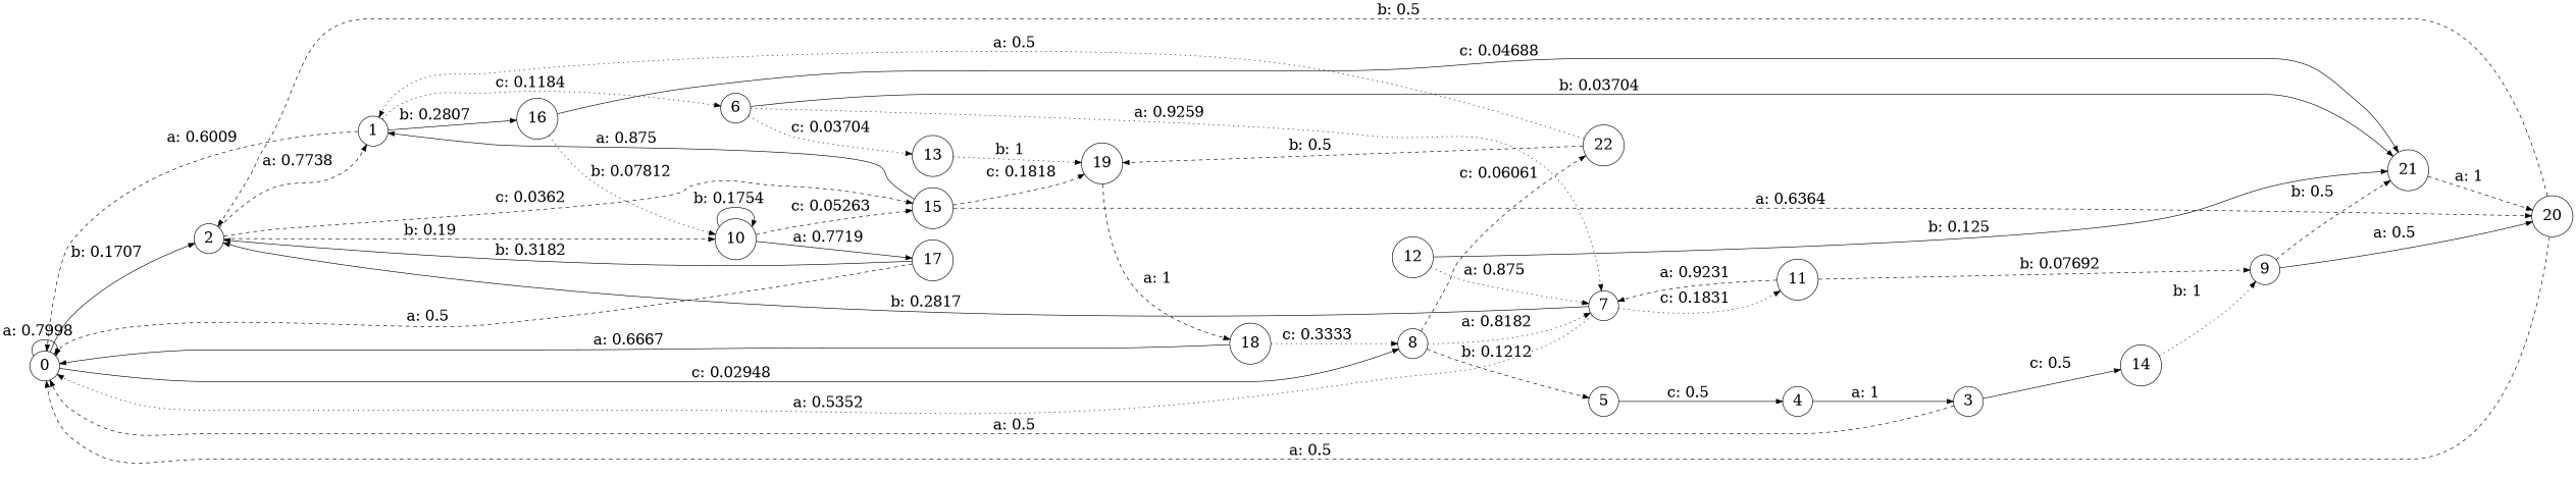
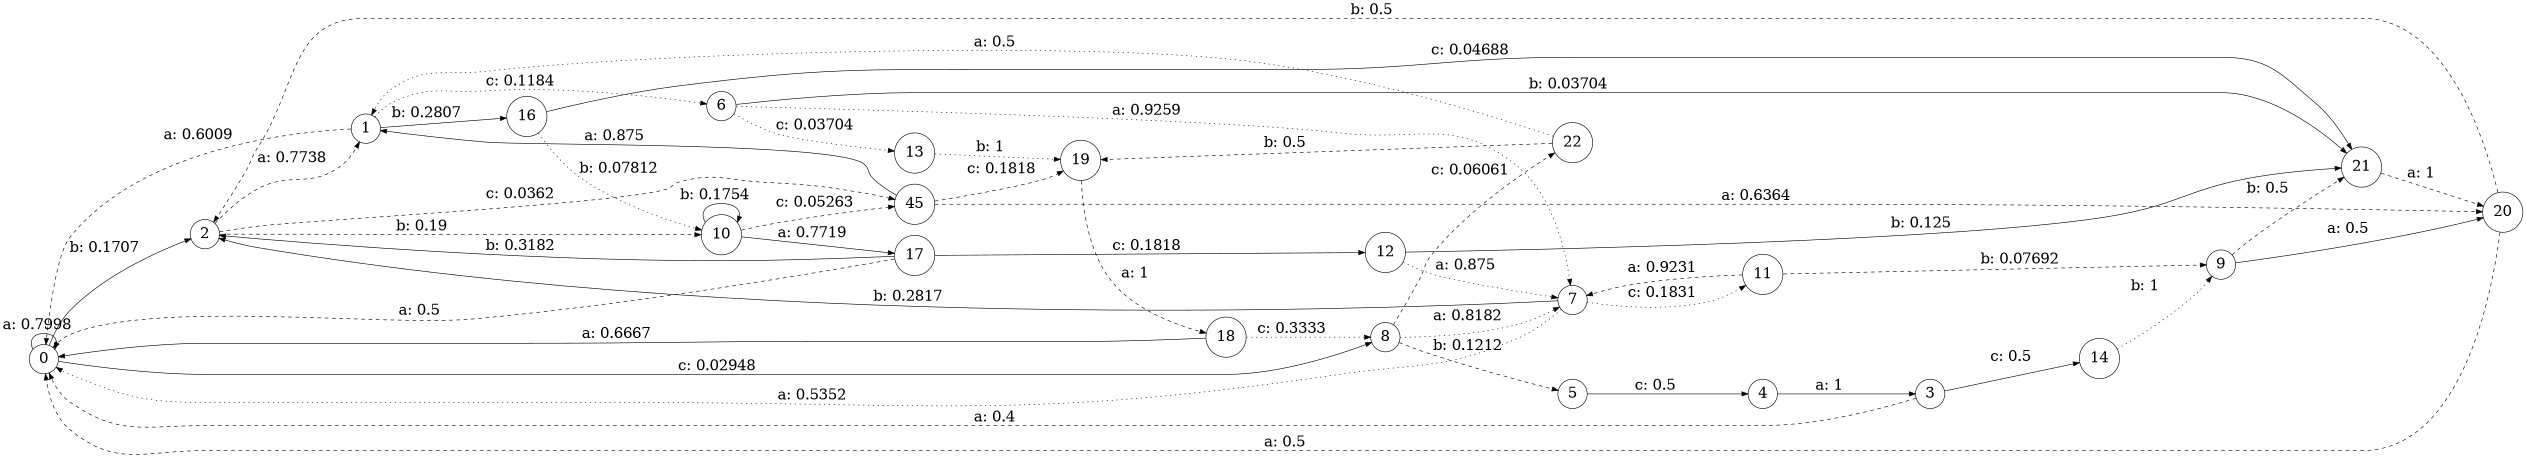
  digraph {
    rankdir=LR
    node [fontsize=24 shape=circle]
    edge [fontsize=24 style=dashed]
    0
    2
    8
    1
    10
-   15
+   15 [label=45]
    5
    7
    22
    16
    6
    17
    20
    19
    4
    11
    21
    13
    12
    18
    3
    14
    9
    0 -> 0 [label="a: 0.7998   " style=solid]
    0 -> 2 [label="b: 0.1707   " style=solid]
    0 -> 8 [label="c: 0.02948  " style=solid]
    2 -> 1 [label="a: 0.7738   "]
    2 -> 10 [label="b: 0.19     "]
    2 -> 15 [label="c: 0.0362   "]
    8 -> 5 [label="b: 0.1212   "]
    8 -> 7 [label="a: 0.8182   " style=dotted]
    8 -> 22 [label="c: 0.06061  "]
    1 -> 0 [label="a: 0.6009   "]
    1 -> 16 [label="b: 0.2807   " style=solid]
    1 -> 6 [label="c: 0.1184   " style=dotted]
    10 -> 10 [label="b: 0.1754   " style=solid]
    10 -> 15 [label="c: 0.05263  "]
    10 -> 17 [label="a: 0.7719   " style=solid]
    15 -> 1 [label="a: 0.875    " style=solid]
    15 -> 20 [label="a: 0.6364   "]
    15 -> 19 [label="c: 0.1818   "]
    5 -> 4 [label="c: 0.5      " style=solid]
    7 -> 0 [label="a: 0.5352   " style=dotted]
    7 -> 2 [label="b: 0.2817   " style=solid]
    7 -> 11 [label="c: 0.1831   " style=dotted]
    22 -> 1 [label="a: 0.5      " style=dotted]
    22 -> 19 [label="b: 0.5      "]
    16 -> 10 [label="b: 0.07812  " style=dotted]
    16 -> 21 [label="c: 0.04688  " style=solid]
    6 -> 7 [label="a: 0.9259   " style=dotted]
    6 -> 21 [label="b: 0.03704  " style=solid]
    6 -> 13 [label="c: 0.03704  " style=dotted]
    17 -> 0 [label="a: 0.5      "]
    17 -> 2 [label="b: 0.3182   " style=solid]
+   17 -> 12 [label="c: 0.1818   " style=solid]
    20 -> 0 [label="a: 0.5      "]
    20 -> 2 [label="b: 0.5      "]
    19 -> 18 [label="a: 1        "]
    4 -> 3 [label="a: 1        " style=solid]
    11 -> 7 [label="a: 0.9231   "]
    11 -> 9 [label="b: 0.07692  "]
    21 -> 20 [label="a: 1        "]
    13 -> 19 [label="b: 1        " style=dotted]
    12 -> 7 [label="a: 0.875    " style=dotted]
    12 -> 21 [label="b: 0.125    " style=solid]
    18 -> 0 [label="a: 0.6667   " style=solid]
    18 -> 8 [label="c: 0.3333   " style=dotted]
-   3 -> 0 [label="a: 0.5      "]
+   3 -> 0 [label="a: 0.4      "]
    3 -> 14 [label="c: 0.5      " style=solid]
    14 -> 9 [label="b: 1        " style=dotted]
    9 -> 20 [label="a: 0.5      " style=solid]
    9 -> 21 [label="b: 0.5      "]
  }
